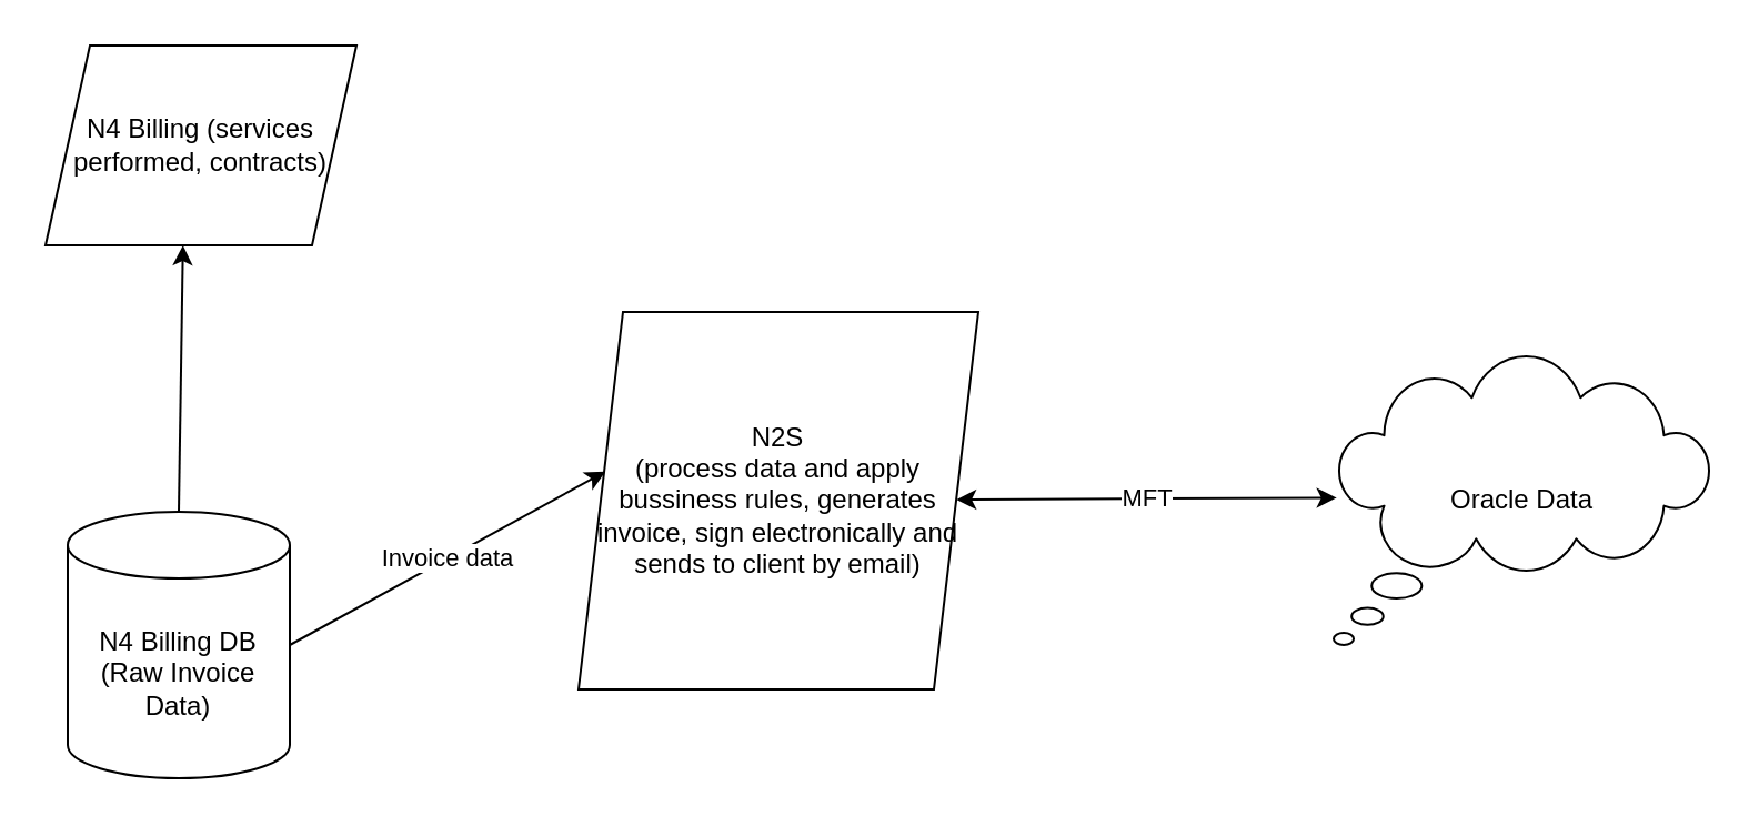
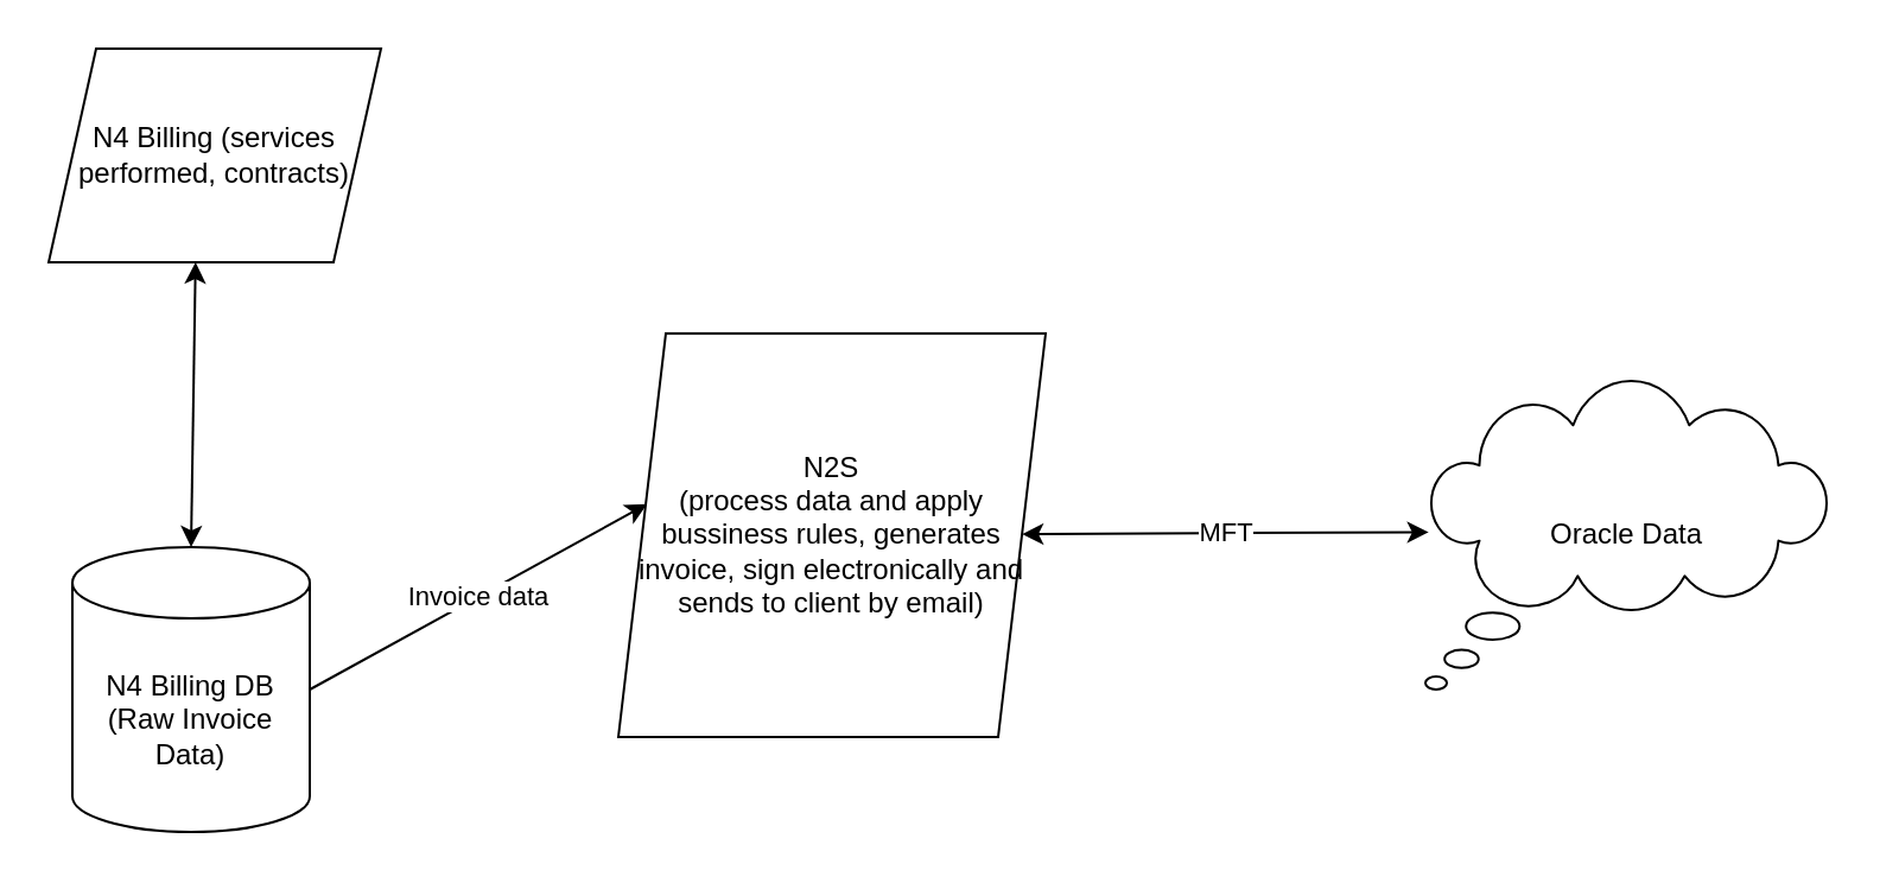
  <mxCell id="0" />
  <mxCell id="1" parent="0" />
  <mxCell id="2" value="N4 Billing (services performed, contracts)" style="shape=parallelogram;perimeter=parallelogramPerimeter;whiteSpace=wrap;html=1;fixedSize=1;" parent="1" vertex="1"><mxGeometry x="20" y="20" width="140" height="90" as="geometry" /></mxCell>
  <mxCell id="3" value="N4 Billing DB&lt;br&gt;(Raw Invoice Data)" style="shape=cylinder3;whiteSpace=wrap;html=1;boundedLbl=1;backgroundOutline=1;size=15;" parent="1" vertex="1"><mxGeometry x="30" y="230" width="100" height="120" as="geometry" /></mxCell>
- <mxCell id="4" value="" style="endArrow=none;html=1;rounded=0;exitX=0.442;exitY=1;exitDx=0;exitDy=0;exitPerimeter=0;entryX=0.5;entryY=0;entryDx=0;entryDy=0;entryPerimeter=0;startArrow=classic;startFill=1;strokeWidth=1;" parent="1" source="2" target="3" edge="1"><mxGeometry relative="1" as="geometry"><mxPoint x="320" y="430" as="sourcePoint" /><mxPoint x="60" y="210" as="targetPoint" /></mxGeometry></mxCell>
+ <mxCell id="4" value="" style="endArrow=classic;html=1;rounded=0;exitX=0.442;exitY=1;exitDx=0;exitDy=0;exitPerimeter=0;entryX=0.5;entryY=0;entryDx=0;entryDy=0;entryPerimeter=0;startArrow=classic;startFill=1;strokeWidth=1;" parent="1" source="2" target="3" edge="1"><mxGeometry relative="1" as="geometry"><mxPoint x="320" y="430" as="sourcePoint" /><mxPoint x="60" y="210" as="targetPoint" /></mxGeometry></mxCell>
  <mxCell id="5" value="N2S&lt;br&gt;(process data and apply bussiness rules, generates invoice, sign electronically and sends to client by email)" style="shape=parallelogram;perimeter=parallelogramPerimeter;whiteSpace=wrap;html=1;fixedSize=1;" parent="1" vertex="1"><mxGeometry x="260" y="140" width="180" height="170" as="geometry" /></mxCell>
  <mxCell id="6" value="Invoice data" style="endArrow=classic;html=1;rounded=0;strokeWidth=1;exitX=1;exitY=0.5;exitDx=0;exitDy=0;exitPerimeter=0;entryX=0.067;entryY=0.423;entryDx=0;entryDy=0;entryPerimeter=0;" parent="1" source="3" target="5" edge="1"><mxGeometry relative="1" as="geometry"><mxPoint x="320" y="430" as="sourcePoint" /><mxPoint x="420" y="430" as="targetPoint" /><Array as="points" /></mxGeometry></mxCell>
  <mxCell id="7" value="Oracle Data" style="whiteSpace=wrap;html=1;shape=mxgraph.basic.cloud_callout" parent="1" vertex="1"><mxGeometry x="600" y="160" width="170" height="130" as="geometry" /></mxCell>
  <mxCell id="8" value="MFT" style="endArrow=classic;html=1;rounded=0;strokeWidth=1;entryX=0.008;entryY=0.49;entryDx=0;entryDy=0;entryPerimeter=0;startArrow=classic;startFill=1;" parent="1" source="5" target="7" edge="1"><mxGeometry relative="1" as="geometry"><mxPoint x="450" y="215" as="sourcePoint" /><mxPoint x="420" y="380" as="targetPoint" /><Array as="points"><mxPoint x="520" y="224" /></Array></mxGeometry></mxCell>
